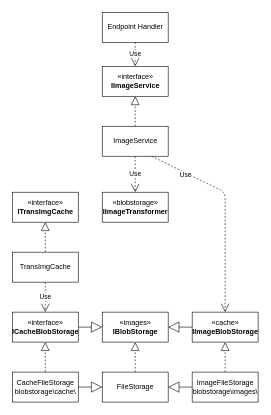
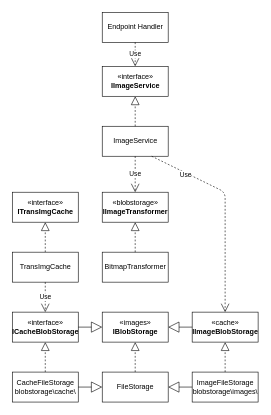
  <mxCell id="0" />
  <mxCell id="1" parent="0" />
  <mxCell id="2" value="" style="endArrow=block;dashed=1;endFill=0;endSize=12;html=1;entryX=0.5;entryY=1;entryDx=0;entryDy=0;exitX=0.5;exitY=0;exitDx=0;exitDy=0;" parent="1" source="4" target="3" edge="1"><mxGeometry width="160" relative="1" as="geometry"><mxPoint x="420" y="650" as="sourcePoint" /><mxPoint x="400" y="610" as="targetPoint" /></mxGeometry></mxCell>
  <mxCell id="3" value="«cache»&lt;br&gt;&lt;b&gt;IImageBlobStorage&lt;/b&gt;" style="html=1;" parent="1" vertex="1"><mxGeometry x="320" y="520" width="110" height="50" as="geometry" /></mxCell>
  <mxCell id="4" value="&lt;span&gt;ImageFileStorage&lt;br&gt;blobstorage\images\&lt;br&gt;&lt;/span&gt;" style="html=1;" parent="1" vertex="1"><mxGeometry x="320" y="620" width="110" height="50" as="geometry" /></mxCell>
  <mxCell id="5" value="«blobstorage»&lt;br&gt;&lt;b&gt;IImageTransformer&lt;/b&gt;" style="html=1;" parent="1" vertex="1"><mxGeometry x="170" y="320" width="110" height="50" as="geometry" /></mxCell>
  <mxCell id="6" value="«interface»&lt;br&gt;&lt;b&gt;ITransImgCache&lt;/b&gt;" style="html=1;" parent="1" vertex="1"><mxGeometry x="20" y="320" width="110" height="50" as="geometry" /></mxCell>
  <mxCell id="7" value="" style="endArrow=block;dashed=1;endFill=0;endSize=12;html=1;entryX=0.5;entryY=1;entryDx=0;entryDy=0;exitX=0.5;exitY=0;exitDx=0;exitDy=0;" parent="1" target="6" edge="1"><mxGeometry width="160" relative="1" as="geometry"><mxPoint x="75" y="420" as="sourcePoint" /><mxPoint x="140" y="585" as="targetPoint" /></mxGeometry></mxCell>
  <mxCell id="8" value="Endpoint Handler" style="html=1;" parent="1" vertex="1"><mxGeometry x="170" y="20" width="110" height="50" as="geometry" /></mxCell>
+ <mxCell id="9" value="BitmapTransformer" style="html=1;" parent="1" vertex="1"><mxGeometry x="170" y="420" width="110" height="50" as="geometry" /></mxCell>
+ <mxCell id="10" value="" style="endArrow=block;dashed=1;endFill=0;endSize=12;html=1;entryX=0.5;entryY=1;entryDx=0;entryDy=0;exitX=0.5;exitY=0;exitDx=0;exitDy=0;" parent="1" source="9" target="5" edge="1"><mxGeometry width="160" relative="1" as="geometry"><mxPoint x="65" y="530" as="sourcePoint" /><mxPoint x="65" y="480" as="targetPoint" /></mxGeometry></mxCell>
  <mxCell id="11" value="ImageService" style="html=1;" parent="1" vertex="1"><mxGeometry x="170" y="210" width="110" height="50" as="geometry" /></mxCell>
  <mxCell id="12" value="«interface»&lt;br&gt;&lt;b&gt;IImageService&lt;/b&gt;" style="html=1;" parent="1" vertex="1"><mxGeometry x="170" y="110" width="110" height="50" as="geometry" /></mxCell>
  <mxCell id="13" value="" style="endArrow=block;dashed=1;endFill=0;endSize=12;html=1;entryX=0.5;entryY=1;entryDx=0;entryDy=0;exitX=0.5;exitY=0;exitDx=0;exitDy=0;" parent="1" source="11" target="12" edge="1"><mxGeometry width="160" relative="1" as="geometry"><mxPoint x="350" y="375" as="sourcePoint" /><mxPoint x="290" y="375" as="targetPoint" /></mxGeometry></mxCell>
  <mxCell id="14" value="Use" style="endArrow=open;endSize=12;dashed=1;html=1;exitX=0.5;exitY=1;exitDx=0;exitDy=0;entryX=0.5;entryY=0;entryDx=0;entryDy=0;" parent="1" source="11" target="5" edge="1"><mxGeometry width="160" relative="1" as="geometry"><mxPoint x="-30" y="630" as="sourcePoint" /><mxPoint x="130" y="630" as="targetPoint" /></mxGeometry></mxCell>
  <mxCell id="15" value="Use" style="endArrow=open;endSize=12;dashed=1;html=1;exitX=0.75;exitY=1;exitDx=0;exitDy=0;entryX=0.5;entryY=0;entryDx=0;entryDy=0;" parent="1" source="11" target="3" edge="1"><mxGeometry x="-0.62" y="-3" width="160" relative="1" as="geometry"><mxPoint x="235" y="270" as="sourcePoint" /><mxPoint x="235" y="330" as="targetPoint" /><Array as="points"><mxPoint x="375" y="320" /></Array><mxPoint as="offset" /></mxGeometry></mxCell>
  <mxCell id="16" value="Use" style="endArrow=open;endSize=12;dashed=1;html=1;exitX=0.5;exitY=1;exitDx=0;exitDy=0;" parent="1" source="8" edge="1"><mxGeometry width="160" relative="1" as="geometry"><mxPoint x="235" y="270" as="sourcePoint" /><mxPoint x="225" y="110" as="targetPoint" /></mxGeometry></mxCell>
  <mxCell id="17" value="&lt;span&gt;TransImgCache&lt;/span&gt;" style="html=1;" parent="1" vertex="1"><mxGeometry x="20" y="420" width="110" height="50" as="geometry" /></mxCell>
  <mxCell id="18" value="" style="endArrow=block;dashed=1;endFill=0;endSize=12;html=1;entryX=0.5;entryY=1;entryDx=0;entryDy=0;exitX=0.5;exitY=0;exitDx=0;exitDy=0;" parent="1" source="20" target="19" edge="1"><mxGeometry width="160" relative="1" as="geometry"><mxPoint x="120" y="650" as="sourcePoint" /><mxPoint x="100" y="610" as="targetPoint" /></mxGeometry></mxCell>
  <mxCell id="19" value="«interface»&lt;br&gt;&lt;b&gt;ICacheBlobStorage&lt;/b&gt;" style="html=1;" parent="1" vertex="1"><mxGeometry x="20" y="520" width="110" height="50" as="geometry" /></mxCell>
  <mxCell id="20" value="&lt;span&gt;CacheFileStorage&lt;br&gt;blobstorage\cache\&lt;br&gt;&lt;/span&gt;" style="html=1;" parent="1" vertex="1"><mxGeometry x="20" y="620" width="110" height="50" as="geometry" /></mxCell>
  <mxCell id="21" value="Use" style="endArrow=open;endSize=12;dashed=1;html=1;exitX=0.5;exitY=1;exitDx=0;exitDy=0;" parent="1" source="17" target="19" edge="1"><mxGeometry width="160" relative="1" as="geometry"><mxPoint x="235" y="270" as="sourcePoint" /><mxPoint x="235" y="330" as="targetPoint" /></mxGeometry></mxCell>
  <mxCell id="22" value="" style="endArrow=block;dashed=1;endFill=0;endSize=12;html=1;entryX=0.5;entryY=1;entryDx=0;entryDy=0;exitX=0.5;exitY=0;exitDx=0;exitDy=0;" edge="1" parent="1" source="24" target="23"><mxGeometry width="160" relative="1" as="geometry"><mxPoint x="270" y="650" as="sourcePoint" /><mxPoint x="250" y="610" as="targetPoint" /></mxGeometry></mxCell>
  <mxCell id="23" value="«images»&lt;br&gt;&lt;b&gt;IBlobStorage&lt;/b&gt;" style="html=1;" vertex="1" parent="1"><mxGeometry x="170" y="520" width="110" height="50" as="geometry" /></mxCell>
  <mxCell id="24" value="&lt;span&gt;FileStorage&lt;br&gt;&lt;/span&gt;" style="html=1;" vertex="1" parent="1"><mxGeometry x="170" y="620" width="110" height="50" as="geometry" /></mxCell>
  <mxCell id="25" value="" style="endArrow=block;endSize=16;endFill=0;html=1;exitX=1;exitY=0.5;exitDx=0;exitDy=0;entryX=0;entryY=0.5;entryDx=0;entryDy=0;" edge="1" parent="1" source="19" target="23"><mxGeometry width="160" relative="1" as="geometry"><mxPoint x="170" y="560" as="sourcePoint" /><mxPoint x="330" y="560" as="targetPoint" /></mxGeometry></mxCell>
  <mxCell id="26" value="" style="endArrow=block;endSize=16;endFill=0;html=1;exitX=1;exitY=0.5;exitDx=0;exitDy=0;entryX=0;entryY=0.5;entryDx=0;entryDy=0;" edge="1" parent="1" source="20" target="24"><mxGeometry width="160" relative="1" as="geometry"><mxPoint x="140" y="555" as="sourcePoint" /><mxPoint x="180" y="555" as="targetPoint" /></mxGeometry></mxCell>
  <mxCell id="27" value="" style="endArrow=block;endSize=16;endFill=0;html=1;exitX=0;exitY=0.5;exitDx=0;exitDy=0;entryX=1;entryY=0.5;entryDx=0;entryDy=0;" edge="1" parent="1" source="3" target="23"><mxGeometry width="160" relative="1" as="geometry"><mxPoint x="150" y="565" as="sourcePoint" /><mxPoint x="190" y="565" as="targetPoint" /></mxGeometry></mxCell>
  <mxCell id="28" value="" style="endArrow=block;endSize=16;endFill=0;html=1;exitX=0;exitY=0.5;exitDx=0;exitDy=0;entryX=1;entryY=0.5;entryDx=0;entryDy=0;" edge="1" parent="1" source="4" target="24"><mxGeometry width="160" relative="1" as="geometry"><mxPoint x="160" y="575" as="sourcePoint" /><mxPoint x="200" y="575" as="targetPoint" /></mxGeometry></mxCell>
